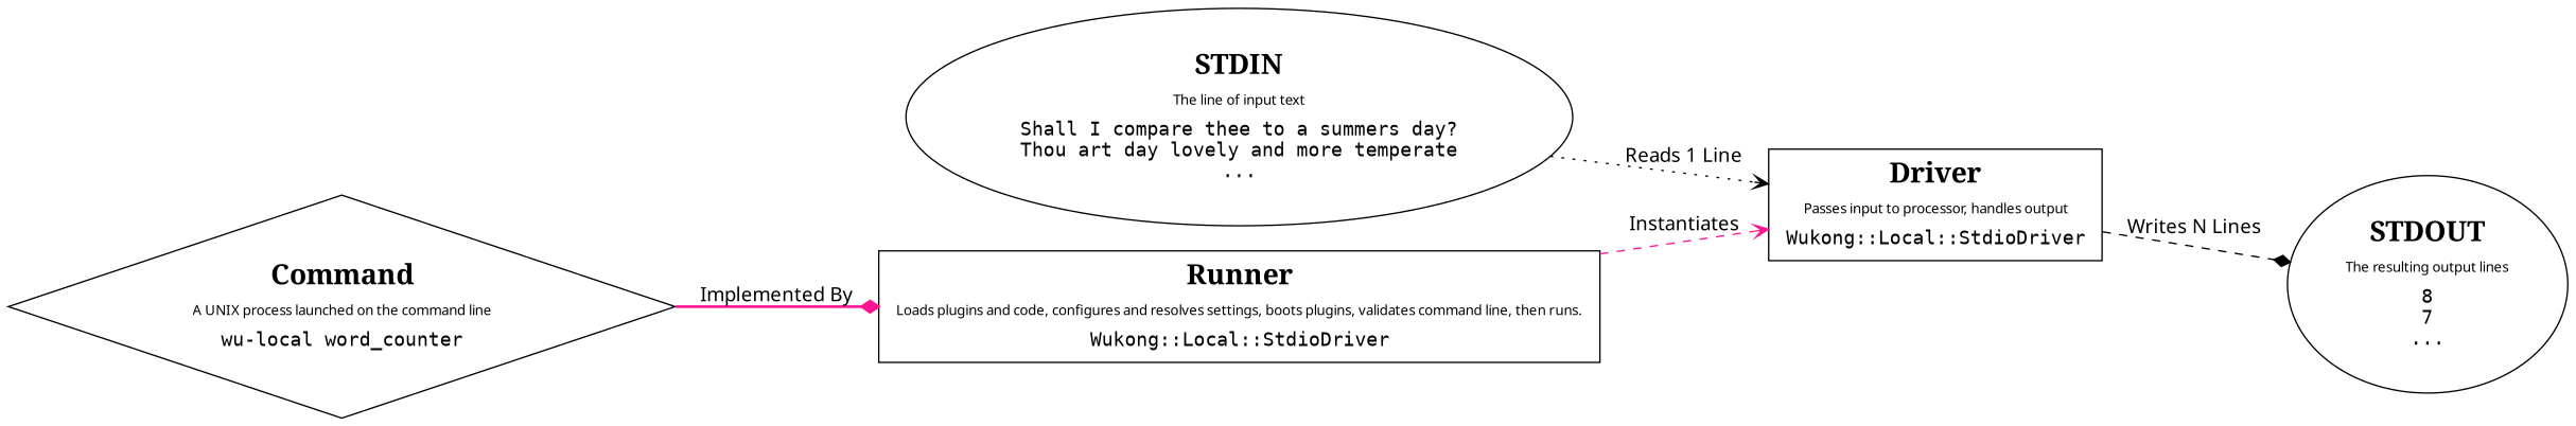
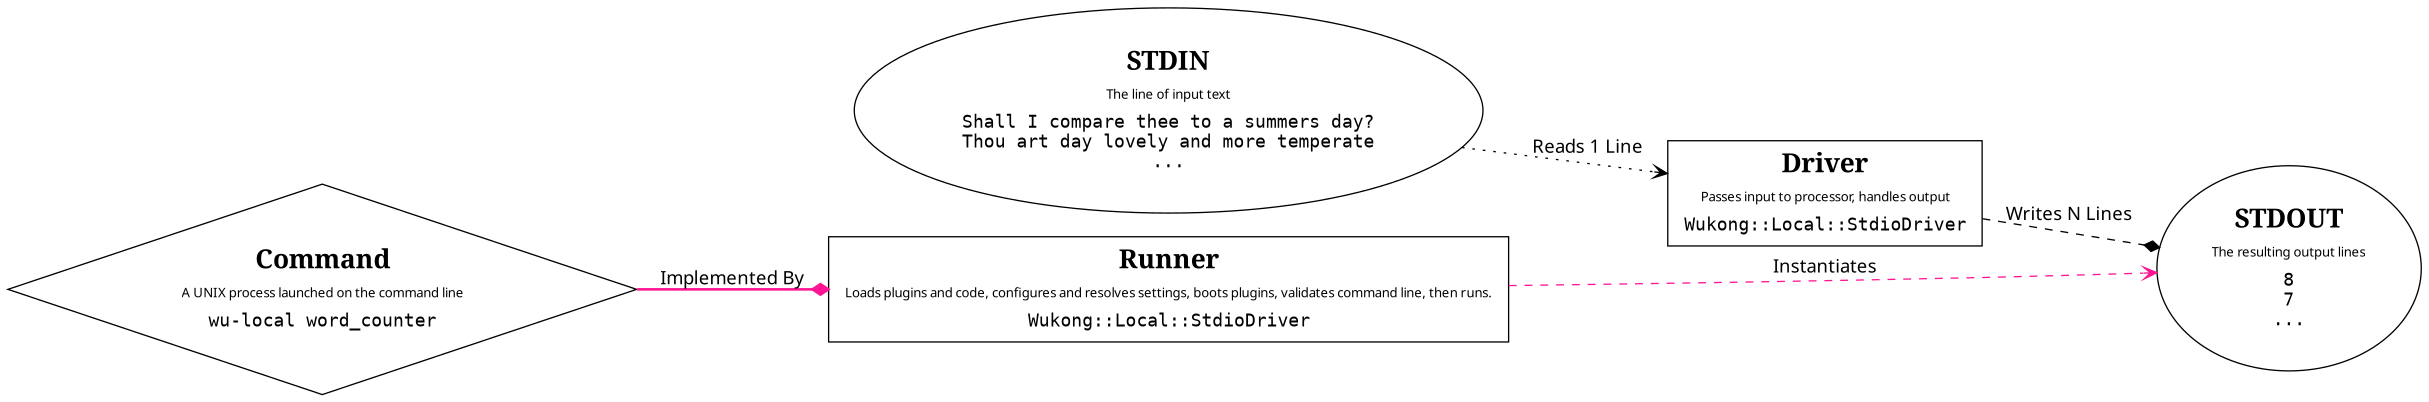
  digraph {
    fontname="Noto Sans"
    rankdir=LR
    node [fontname="Noto Sans"]
    edge [arrowhead=vee color=black fontname="Noto Sans" style=dashed]
    n1 [label=< 	       <TABLE BORDER="0" CELLBORDER="0" CELLSPACING="0" CELLPADDING="4"> 	       <TR><TD><FONT FACE="BOLD" POINT-SIZE="20">STDIN</FONT></TD></TR> 	       <TR><TD><FONT POINT-SIZE="10">The line of input text</FONT></TD></TR> 	       <TR><TD><FONT FACE="MONOSPACE">Shall I compare thee to a summers day?<BR/>Thou art day lovely and more temperate<BR/>...</FONT></TD></TR> 	        	       </TABLE>>]
    n2 [label=< 		<TABLE BORDER="0" CELLBORDER="0" CELLSPACING="0" CELLPADDING="4"> 		<TR><TD><FONT FACE="BOLD" POINT-SIZE="20">Driver</FONT></TD></TR> 		<TR><TD><FONT POINT-SIZE="10">Passes input to processor, handles output</FONT></TD></TR> 		<TR><TD><FONT FACE="MONOSPACE">Wukong::Local::StdioDriver</FONT></TD></TR> 		</TABLE>> shape=box]
    n3 [label=< 		<TABLE BORDER="0" CELLBORDER="0" CELLSPACING="0" CELLPADDING="4"> 		<TR><TD><FONT FACE="BOLD" POINT-SIZE="20">STDOUT</FONT></TD></TR> 		<TR><TD><FONT POINT-SIZE="10">The resulting output lines</FONT></TD></TR> 		<TR><TD><FONT FACE="MONOSPACE">8<BR/>7<BR/>...</FONT></TD></TR> 		</TABLE>>]
    n4 [label=< 		 <TABLE BORDER="0" CELLBORDER="0" CELLSPACING="0" CELLPADDING="4"> 		 <TR><TD><FONT FACE="BOLD" POINT-SIZE="20">Command</FONT></TD></TR> 		 <TR><TD><FONT POINT-SIZE="10">A UNIX process launched on the command line</FONT></TD></TR> 		 <TR><TD><FONT FACE="MONOSPACE">wu-local word_counter</FONT></TD></TR> 		 </TABLE>> shape=diamond]
    n5 [label=< 		<TABLE BORDER="0" CELLBORDER="0" CELLSPACING="0" CELLPADDING="4"> 		<TR><TD><FONT FACE="BOLD" POINT-SIZE="20">Runner</FONT></TD></TR> 		<TR><TD><FONT POINT-SIZE="10">Loads plugins and code, configures and resolves settings, boots plugins, validates command line, then runs.</FONT></TD></TR> 		<TR><TD><FONT FACE="MONOSPACE">Wukong::Local::StdioDriver</FONT></TD></TR> 		</TABLE>> shape=box]
    n1 -> n2 [label="Reads 1 Line" style=dotted]
    n2 -> n3 [arrowhead=diamond label="Writes N Lines"]
    n4 -> n5 [arrowhead=diamond color=deeppink label="Implemented By" style=bold]
-   n5 -> n2 [color=deeppink label=Instantiates]
+   n5 -> n3 [color=deeppink label=Instantiates]
  }
